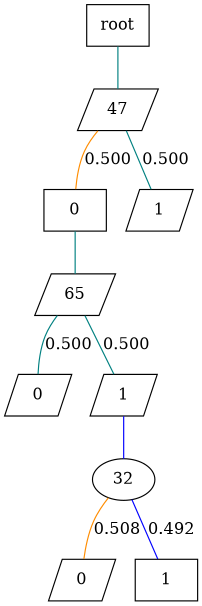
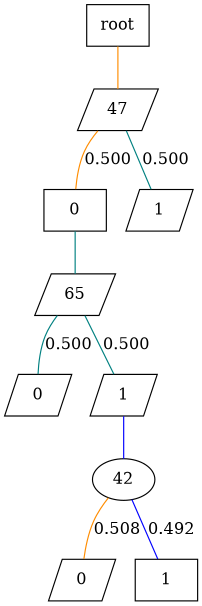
  graph {
    splines=true
    node [shape=parallelogram]
    edge [color=teal labelangle=110]
    n1 [label=root shape=box]
    n2 [label=47]
    n3 [label=0 shape=box]
    n4 [label=1]
    n5 [label=65]
    n6 [label=0]
    n7 [label=1]
-   n8 [label=32 shape=ellipse]
+   n8 [label=42 shape=ellipse]
    n9 [label=0]
    n10 [label=1 shape=box]
-   n1 -- n2 [labelangle=""]
+   n1 -- n2 [color=darkorange labelangle=""]
    n2 -- n3 [color=darkorange label=0.500]
    n2 -- n4 [label=0.500]
    n3 -- n5 [labelangle=""]
    n5 -- n6 [label=0.500]
    n5 -- n7 [label=0.500]
    n7 -- n8 [color=blue labelangle=""]
    n8 -- n9 [color=darkorange label=0.508]
    n8 -- n10 [color=blue label=0.492]
  }
